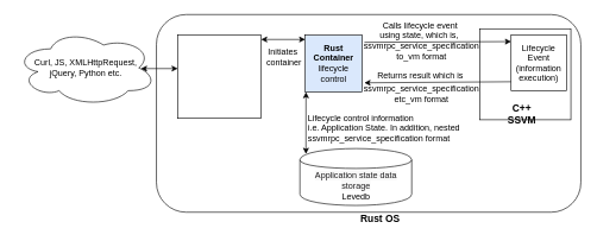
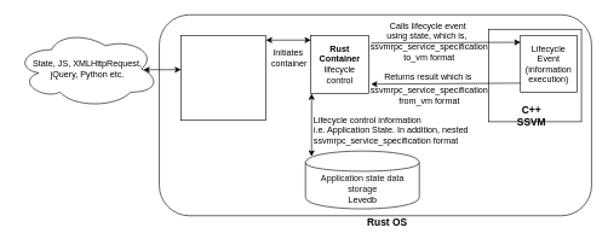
  <mxCell id="0" />
  <mxCell id="1" parent="0" />
  <mxCell id="2" value="" style="rounded=1;whiteSpace=wrap;html=1;" vertex="1" parent="1"><mxGeometry x="218" y="20" width="596" height="278" as="geometry" /></mxCell>
  <mxCell id="3" value="" style="whiteSpace=wrap;html=1;aspect=fixed;" vertex="1" parent="1"><mxGeometry x="672" y="40" width="128" height="128" as="geometry" /></mxCell>
  <mxCell id="4" value="" style="whiteSpace=wrap;html=1;aspect=fixed;" vertex="1" parent="1"><mxGeometry x="248" y="49" width="117" height="117" as="geometry" /></mxCell>
- <mxCell id="5" value="&lt;b&gt;Rust&lt;br&gt;Container&lt;br&gt;&lt;/b&gt;&lt;span style=&quot;white-space: nowrap&quot;&gt;lifecycle&lt;/span&gt;&lt;br style=&quot;white-space: nowrap&quot;&gt;&lt;span style=&quot;white-space: nowrap&quot;&gt;control&lt;/span&gt;&lt;b&gt;&lt;br&gt;&lt;/b&gt;" style="whiteSpace=wrap;html=1;aspect=fixed;fillColor=#dae8fc;" vertex="1" parent="1"><mxGeometry x="427" y="49" width="80" height="80" as="geometry" /></mxCell>
+ <mxCell id="5" value="&lt;b&gt;Rust&lt;br&gt;Container&lt;br&gt;&lt;/b&gt;&lt;span style=&quot;white-space: nowrap&quot;&gt;lifecycle&lt;/span&gt;&lt;br style=&quot;white-space: nowrap&quot;&gt;&lt;span style=&quot;white-space: nowrap&quot;&gt;control&lt;/span&gt;&lt;b&gt;&lt;br&gt;&lt;/b&gt;" style="whiteSpace=wrap;html=1;aspect=fixed;" vertex="1" parent="1"><mxGeometry x="427" y="49" width="80" height="80" as="geometry" /></mxCell>
  <mxCell id="6" value="Lifecycle Event&lt;br&gt;(information&lt;br&gt;execution)" style="whiteSpace=wrap;html=1;aspect=fixed;" vertex="1" parent="1"><mxGeometry x="716" y="49" width="78" height="78" as="geometry" /></mxCell>
  <mxCell id="7" value="" style="endArrow=classic;html=1;entryX=0;entryY=0.5;entryDx=0;entryDy=0;exitX=1;exitY=0.5;exitDx=0;exitDy=0;" edge="1" parent="1"><mxGeometry width="50" height="50" relative="1" as="geometry"><mxPoint x="510" y="59" as="sourcePoint" /><mxPoint x="716" y="58" as="targetPoint" /></mxGeometry></mxCell>
  <mxCell id="8" value="&lt;span style=&quot;color: rgb(29 , 28 , 29) ; text-align: left ; background-color: rgb(248 , 248 , 248)&quot;&gt;Application state data storage&lt;br&gt;&lt;/span&gt;Levedb" style="shape=cylinder;whiteSpace=wrap;html=1;boundedLbl=1;backgroundOutline=1;" vertex="1" parent="1"><mxGeometry x="419.5" y="208.5" width="157" height="80" as="geometry" /></mxCell>
  <mxCell id="9" value="Lifecycle control information &lt;br&gt;i.e. Application State. In addition, nested &lt;br&gt;ssvmrpc_service_specification format" style="text;html=1;align=left;verticalAlign=middle;resizable=0;points=[];;autosize=1;" vertex="1" parent="1"><mxGeometry x="429" y="157" width="224" height="46" as="geometry" /></mxCell>
  <mxCell id="10" value="" style="endArrow=classic;startArrow=classic;html=1;exitX=0.054;exitY=0.094;exitDx=0;exitDy=0;exitPerimeter=0;entryX=0.063;entryY=0.988;entryDx=0;entryDy=0;entryPerimeter=0;" edge="1" parent="1" source="8"><mxGeometry width="50" height="50" relative="1" as="geometry"><mxPoint x="422.978" y="217.02" as="sourcePoint" /><mxPoint x="428.04" y="129.04" as="targetPoint" /></mxGeometry></mxCell>
  <mxCell id="11" value="&lt;b&gt;&lt;font style=&quot;font-size: 14px&quot;&gt;C++&lt;br&gt;SSVM&lt;/font&gt;&lt;/b&gt;" style="text;html=1;align=center;verticalAlign=middle;resizable=0;points=[];;autosize=1;" vertex="1" parent="1"><mxGeometry x="701" y="140" width="60" height="40" as="geometry" /></mxCell>
  <mxCell id="12" value="&lt;b&gt;&lt;font style=&quot;font-size: 14px&quot;&gt;Rust OS&lt;/font&gt;&lt;/b&gt;" style="text;html=1;align=center;verticalAlign=middle;resizable=0;points=[];;autosize=1;" vertex="1" parent="1"><mxGeometry x="490" y="298" width="83" height="19" as="geometry" /></mxCell>
  <mxCell id="13" value="Calls lifecycle event&amp;nbsp;&lt;br&gt;using state, which is,&amp;nbsp;&amp;nbsp;&lt;br&gt;ssvmrpc_service_specification&lt;br&gt;to_vm format" style="text;html=1;align=center;verticalAlign=middle;resizable=0;points=[];;autosize=1;" vertex="1" parent="1"><mxGeometry x="503.5" y="27" width="172" height="60" as="geometry" /></mxCell>
- <mxCell id="14" value="Curl, JS, XMLHttpRequest,&lt;br&gt;jQuery, Python etc.&lt;span style=&quot;color: rgb(221 , 74 , 104) ; background-color: transparent ; font-family: &amp;#34;consolas&amp;#34; , &amp;#34;monaco&amp;#34; , &amp;#34;andale mono&amp;#34; , &amp;#34;ubuntu mono&amp;#34; , monospace ; font-size: 1em ; font-weight: inherit ; white-space: inherit ; word-spacing: normal ; letter-spacing: -0.044px ; text-align: left&quot;&gt;&lt;br&gt;&lt;/span&gt;" style="ellipse;shape=cloud;whiteSpace=wrap;html=1;" vertex="1" parent="1"><mxGeometry x="20" y="41.5" width="198" height="107" as="geometry" /></mxCell>
+ <mxCell id="14" value="State, JS, XMLHttpRequest,&lt;br&gt;jQuery, Python etc.&lt;span style=&quot;color: rgb(221 , 74 , 104) ; background-color: transparent ; font-family: &amp;#34;consolas&amp;#34; , &amp;#34;monaco&amp;#34; , &amp;#34;andale mono&amp;#34; , &amp;#34;ubuntu mono&amp;#34; , monospace ; font-size: 1em ; font-weight: inherit ; white-space: inherit ; word-spacing: normal ; letter-spacing: -0.044px ; text-align: left&quot;&gt;&lt;br&gt;&lt;/span&gt;" style="ellipse;shape=cloud;whiteSpace=wrap;html=1;" vertex="1" parent="1"><mxGeometry x="20" y="41.5" width="198" height="107" as="geometry" /></mxCell>
  <mxCell id="15" value="" style="endArrow=classic;startArrow=classic;html=1;exitX=0.875;exitY=0.5;exitDx=0;exitDy=0;exitPerimeter=0;entryX=-0.009;entryY=0.393;entryDx=0;entryDy=0;entryPerimeter=0;" edge="1" parent="1"><mxGeometry width="50" height="50" relative="1" as="geometry"><mxPoint x="196.25" y="96" as="sourcePoint" /><mxPoint x="247.947" y="95.981" as="targetPoint" /></mxGeometry></mxCell>
  <mxCell id="16" value="Returns result which is&amp;nbsp;" style="text;html=1;align=center;verticalAlign=middle;resizable=0;points=[];;autosize=1;" vertex="1" parent="1"><mxGeometry x="520" y="96" width="140" height="20" as="geometry" /></mxCell>
- <mxCell id="17" value="ssvmrpc_service_specification&lt;br&gt;etc_vm format" style="text;html=1;align=center;verticalAlign=middle;resizable=0;points=[];;autosize=1;" vertex="1" parent="1"><mxGeometry x="504" y="116" width="172" height="32" as="geometry" /></mxCell>
+ <mxCell id="17" value="ssvmrpc_service_specification&lt;br&gt;from_vm format" style="text;html=1;align=center;verticalAlign=middle;resizable=0;points=[];;autosize=1;" vertex="1" parent="1"><mxGeometry x="504" y="116" width="172" height="32" as="geometry" /></mxCell>
  <mxCell id="18" value="" style="endArrow=classic;html=1;entryX=1;entryY=0.75;entryDx=0;entryDy=0;exitX=0;exitY=0.75;exitDx=0;exitDy=0;" edge="1" parent="1"><mxGeometry width="50" height="50" relative="1" as="geometry"><mxPoint x="716" y="114.5" as="sourcePoint" /><mxPoint x="510" y="116" as="targetPoint" /></mxGeometry></mxCell>
  <mxCell id="19" value="" style="endArrow=classic;startArrow=classic;html=1;entryX=0;entryY=0.075;entryDx=0;entryDy=0;entryPerimeter=0;" edge="1" parent="1" target="5"><mxGeometry width="50" height="50" relative="1" as="geometry"><mxPoint x="365" y="55" as="sourcePoint" /><mxPoint x="435.04" y="129" as="targetPoint" /></mxGeometry></mxCell>
  <mxCell id="20" value="Initiates&amp;nbsp;&lt;br&gt;container&lt;br&gt;" style="text;html=1;align=center;verticalAlign=middle;resizable=0;points=[];;autosize=1;" vertex="1" parent="1"><mxGeometry x="367" y="64" width="59" height="32" as="geometry" /></mxCell>
